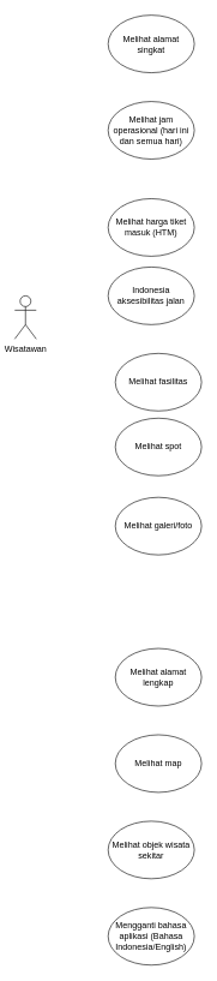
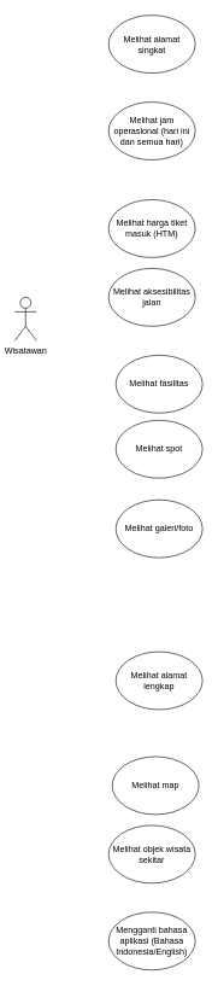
  <mxCell id="0" />
  <mxCell id="1" parent="0" />
  <mxCell id="2" value="Wisatawan" style="shape=umlActor;verticalLabelPosition=bottom;verticalAlign=top;html=1;outlineConnect=0;" vertex="1" parent="1"><mxGeometry x="20" y="410" width="30" height="60" as="geometry" /></mxCell>
  <mxCell id="3" value="Melihat alamat singkat" style="ellipse;whiteSpace=wrap;html=1;" vertex="1" parent="1"><mxGeometry x="150" y="20" width="120" height="80" as="geometry" /></mxCell>
  <mxCell id="4" value="Melihat jam operasional (hari ini dan semua hari)" style="ellipse;whiteSpace=wrap;html=1;" vertex="1" parent="1"><mxGeometry x="150" y="140" width="120" height="80" as="geometry" /></mxCell>
  <mxCell id="5" value="Melihat harga tiket masuk (HTM)" style="ellipse;whiteSpace=wrap;html=1;" vertex="1" parent="1"><mxGeometry x="150" y="275" width="120" height="80" as="geometry" /></mxCell>
- <mxCell id="6" value="Indonesia aksesibilitas jalan" style="ellipse;whiteSpace=wrap;html=1;" vertex="1" parent="1"><mxGeometry x="150" y="370" width="120" height="80" as="geometry" /></mxCell>
+ <mxCell id="6" value="Melihat aksesibilitas jalan" style="ellipse;whiteSpace=wrap;html=1;" vertex="1" parent="1"><mxGeometry x="150" y="370" width="120" height="80" as="geometry" /></mxCell>
  <mxCell id="7" value="Melihat fasilitas" style="ellipse;whiteSpace=wrap;html=1;" vertex="1" parent="1"><mxGeometry x="160" width="120" height="80" as="geometry" y="490" /></mxCell>
  <mxCell id="8" value="Melihat spot" style="ellipse;whiteSpace=wrap;html=1;" vertex="1" parent="1"><mxGeometry x="160" y="580" width="120" height="80" as="geometry" /></mxCell>
  <mxCell id="9" value="Melihat galeri/foto" style="ellipse;whiteSpace=wrap;html=1;" vertex="1" parent="1"><mxGeometry x="160" y="690" width="120" height="80" as="geometry" /></mxCell>
  <mxCell id="10" value="Melihat alamat lengkap" style="ellipse;whiteSpace=wrap;html=1;" vertex="1" parent="1"><mxGeometry x="160" y="900" width="120" height="80" as="geometry" /></mxCell>
- <mxCell id="11" value="Melihat map" style="ellipse;whiteSpace=wrap;html=1;" vertex="1" parent="1"><mxGeometry x="160" y="1020" width="120" height="80" as="geometry" /></mxCell>
+ <mxCell id="11" value="Melihat map" style="ellipse;whiteSpace=wrap;html=1;" vertex="1" parent="1"><mxGeometry x="155" y="1045" width="120" height="80" as="geometry" /></mxCell>
  <mxCell id="12" value="Melihat objek wisata sekitar" style="ellipse;whiteSpace=wrap;html=1;" vertex="1" parent="1"><mxGeometry x="150" y="1140" width="120" height="80" as="geometry" /></mxCell>
  <mxCell id="13" value="Mengganti bahasa aplikasi (Bahasa Indonesia/English)" style="ellipse;whiteSpace=wrap;html=1;" vertex="1" parent="1"><mxGeometry x="150" y="1260" width="120" height="80" as="geometry" /></mxCell>
